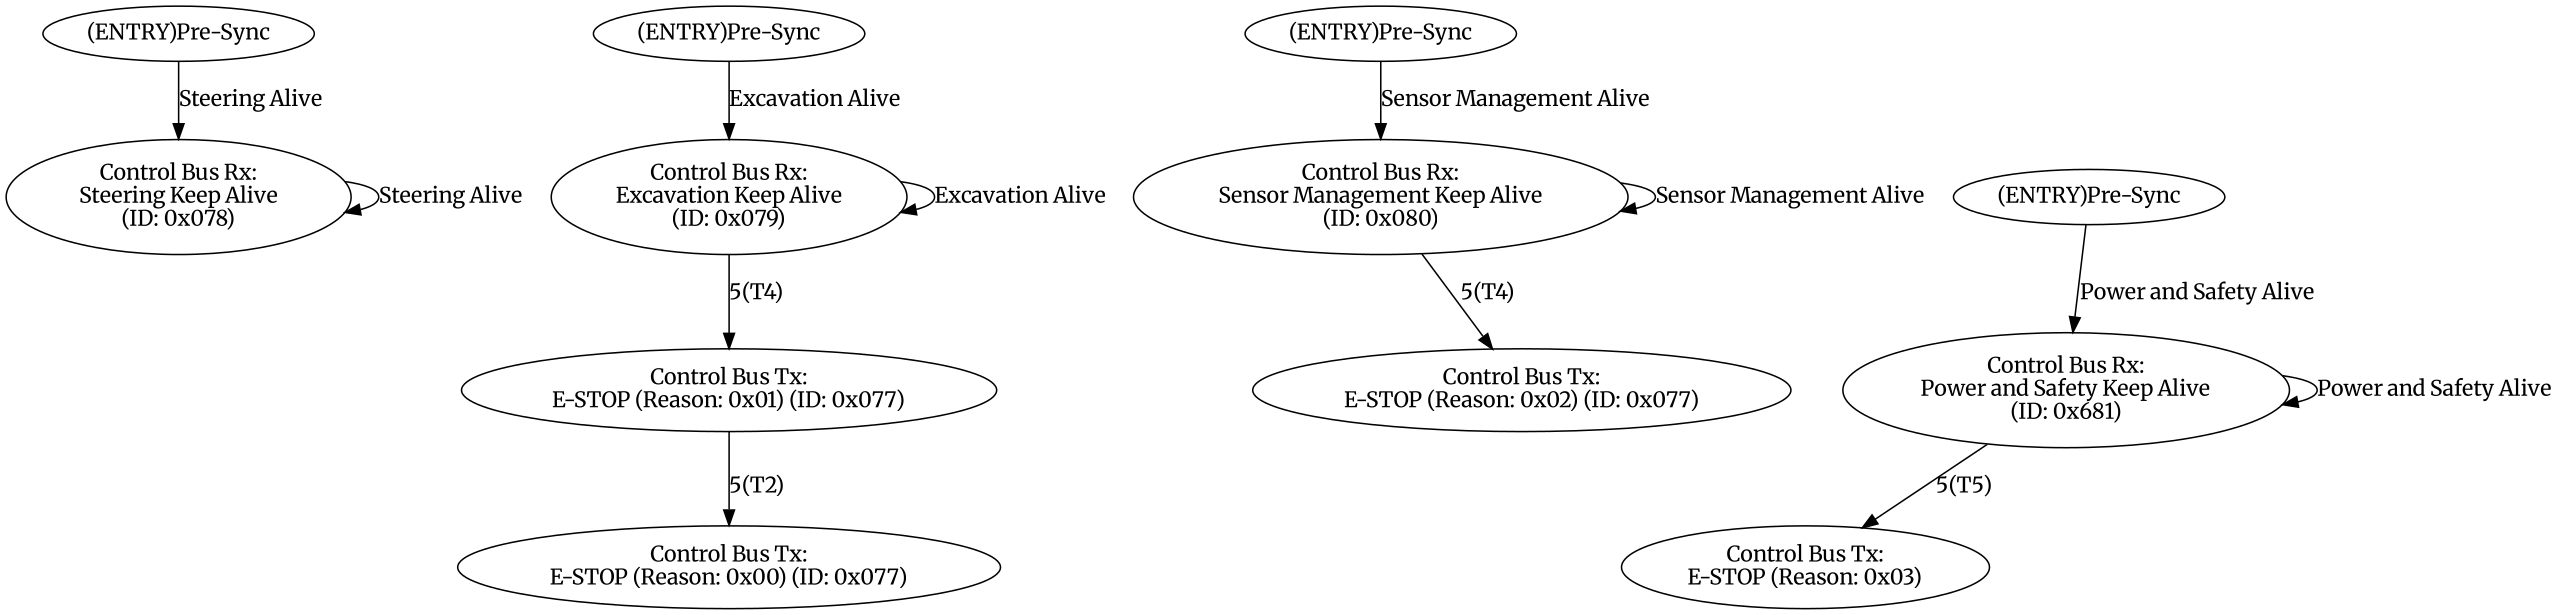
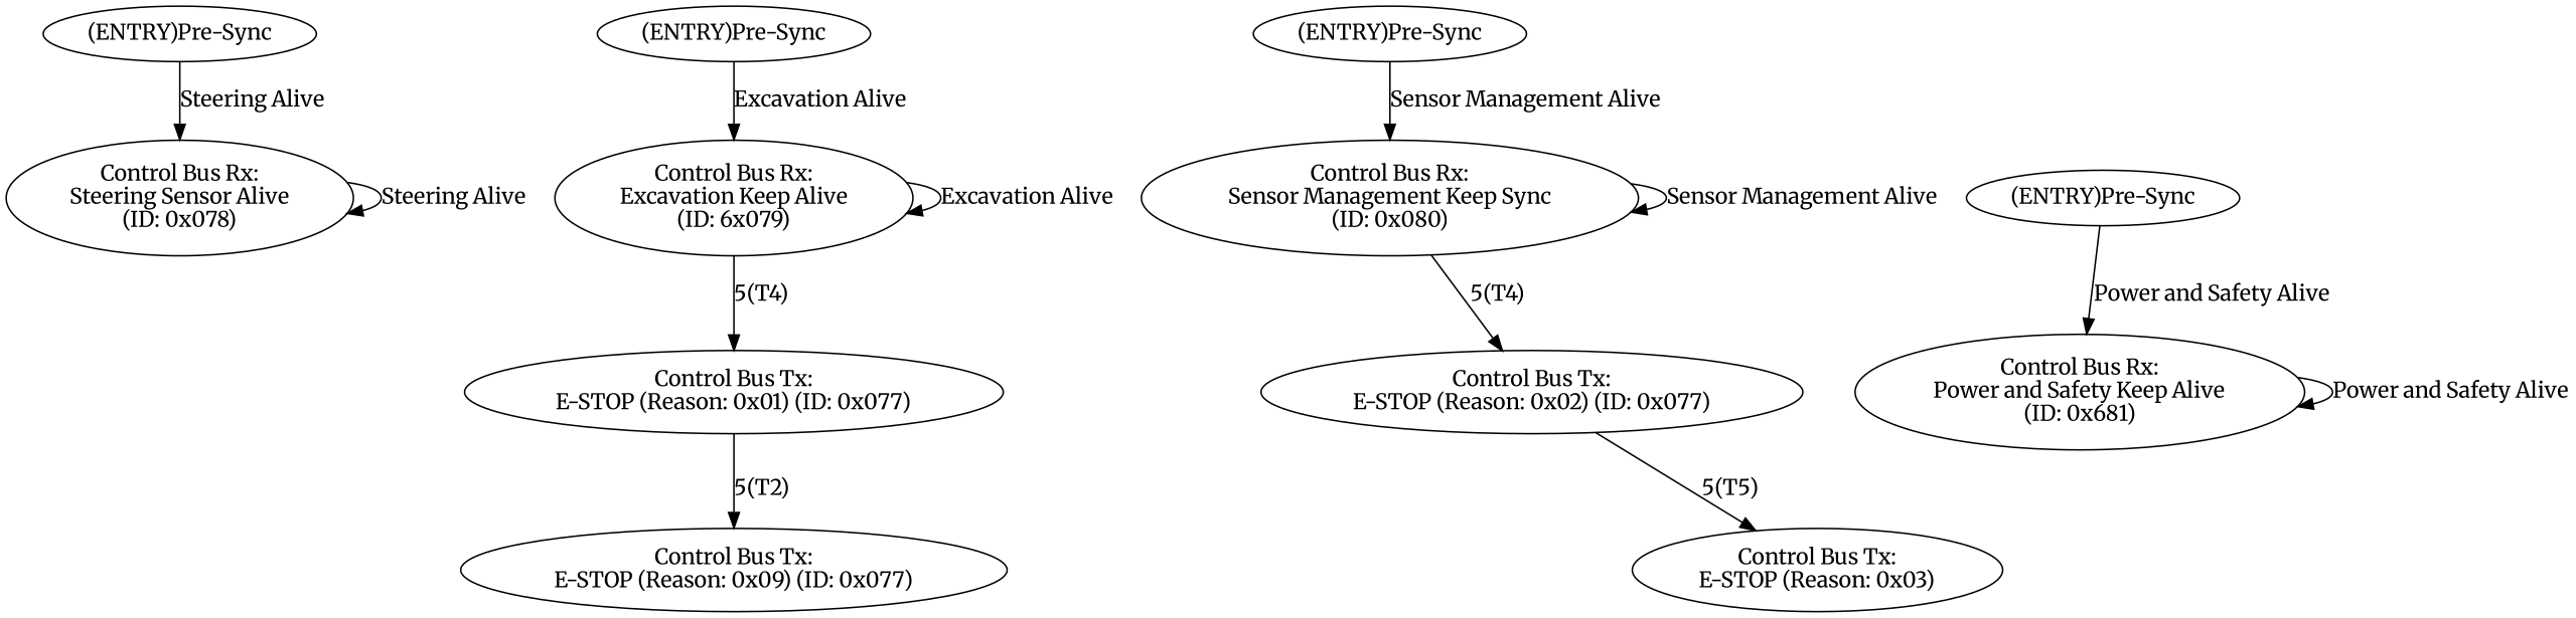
  digraph {
    fontname=Merriweather
    node [fontname=Merriweather]
    edge [fontname=Merriweather]
    n1 [label="(ENTRY)Pre-Sync"]
-   n2 [label="Control Bus Rx:\nSteering Keep Alive\n(ID: 0x078)"]
-   n3 [label="Control Bus Tx:\nE-STOP (Reason: 0x00) (ID: 0x077)"]
+   n2 [label="Control Bus Rx:\nSteering Sensor Alive\n(ID: 0x078)"]
+   n3 [label="Control Bus Tx:\nE-STOP (Reason: 0x09) (ID: 0x077)"]
    n4 [label="(ENTRY)Pre-Sync"]
-   n5 [label="Control Bus Rx:\nExcavation Keep Alive\n(ID: 0x079)"]
+   n5 [label="Control Bus Rx:\nExcavation Keep Alive\n(ID: 6x079)"]
    n6 [label="Control Bus Tx:\nE-STOP (Reason: 0x01) (ID: 0x077)"]
    n7 [label="(ENTRY)Pre-Sync"]
-   n8 [label="Control Bus Rx:\nSensor Management Keep Alive\n(ID: 0x080)"]
+   n8 [label="Control Bus Rx:\nSensor Management Keep Sync\n(ID: 0x080)"]
    n9 [label="Control Bus Tx:\nE-STOP (Reason: 0x02) (ID: 0x077)"]
    n10 [label="(ENTRY)Pre-Sync"]
    n11 [label="Control Bus Rx:\nPower and Safety Keep Alive\n(ID: 0x681)"]
    n12 [label="Control Bus Tx:\nE-STOP (Reason: 0x03)"]
    n1 -> n2 [label="Steering Alive"]
    n2 -> n2 [label="Steering Alive"]
    n4 -> n5 [label="Excavation Alive"]
    n5 -> n5 [label="Excavation Alive"]
    n5 -> n6 [label="5(T4)"]
    n6 -> n3 [label="5(T2)"]
    n7 -> n8 [label="Sensor Management Alive"]
    n8 -> n8 [label="Sensor Management Alive"]
    n8 -> n9 [label="5(T4)"]
    n10 -> n11 [label="Power and Safety Alive"]
    n11 -> n11 [label="Power and Safety Alive"]
-   n11 -> n12 [label="5(T5)"]
+   n9 -> n12 [label="5(T5)"]
  }
